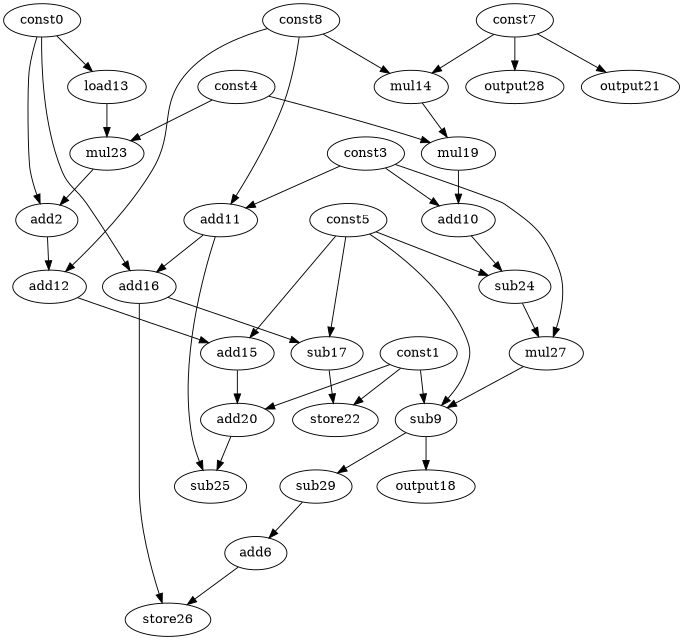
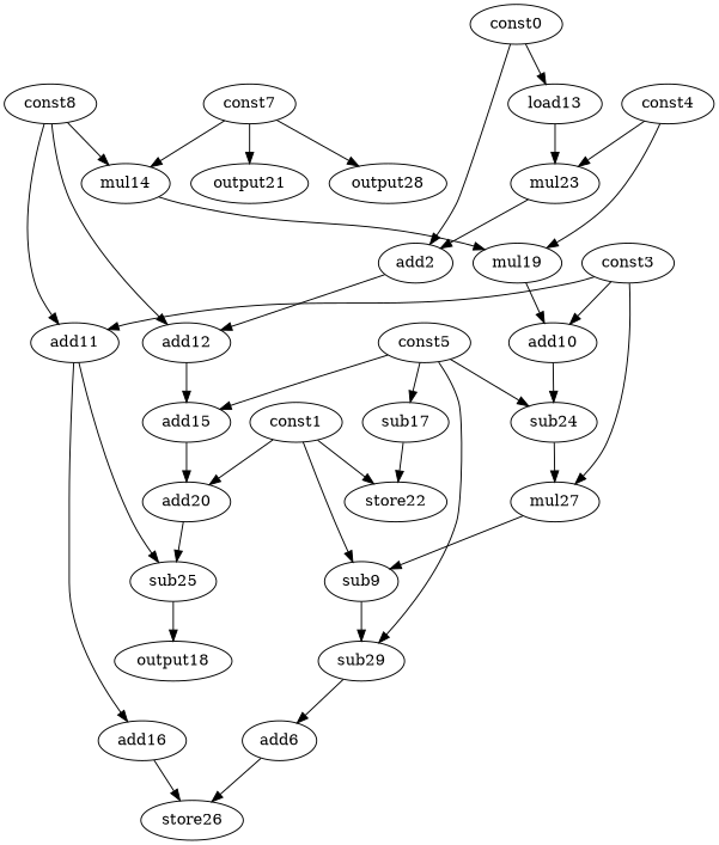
  digraph {
    node [opcode=add]
    edge [operand=0]
    const0 [opcode=const]
    add2
    load13 [opcode=load]
    add16
    add12
    store26 [opcode=store]
    add6
    mul23 [opcode=mul]
    sub17 [opcode=sub]
    const1 [opcode=const]
    sub9 [opcode=sub]
    add20
    store22 [opcode=store]
    sub29 [opcode=sub]
    sub25 [opcode=sub]
    add15
    const3 [opcode=const]
    add10
    add11
    mul27 [opcode=mul]
    sub24 [opcode=sub]
    const4 [opcode=const]
    mul19 [opcode=mul]
    const5 [opcode=const]
    const7 [opcode=const]
    mul14 [opcode=mul]
    output21 [opcode=output]
    output28 [opcode=output]
    const8 [opcode=const]
    output18 [opcode=output]
    const0 -> add2
    const0 -> load13
-   const0 -> add16
    add2 -> add12 [operand=1]
    load13 -> mul23 [operand=1]
    add16 -> store26
-   add16 -> sub17
    add12 -> add15
    add6 -> store26 [operand=1]
    mul23 -> add2 [operand=1]
    sub17 -> store22
    const1 -> sub9
    const1 -> add20
    const1 -> store22 [operand=1]
    sub9 -> sub29
    add20 -> sub25 [operand=1]
    sub29 -> add6 [operand=1]
-   sub9 -> output18
+   sub25 -> output18
    add15 -> add20 [operand=1]
    const3 -> add10 [operand=1]
    const3 -> add11 [operand=1]
    const3 -> mul27 [operand=1]
    add10 -> sub24
    add11 -> add16 [operand=1]
    add11 -> sub25
    mul27 -> sub9 [operand=1]
    sub24 -> mul27
    const4 -> mul23
    const4 -> mul19
    mul19 -> add10
    const5 -> sub17 [operand=1]
-   const5 -> sub9 [operand=1]
+   const5 -> sub29 [operand=1]
    const5 -> add15 [operand=1]
    const5 -> sub24 [operand=1]
    const7 -> mul14 [operand=1]
    const7 -> output21
    const7 -> output28
    mul14 -> mul19 [operand=1]
    const8 -> add12
    const8 -> add11
    const8 -> mul14
  }
